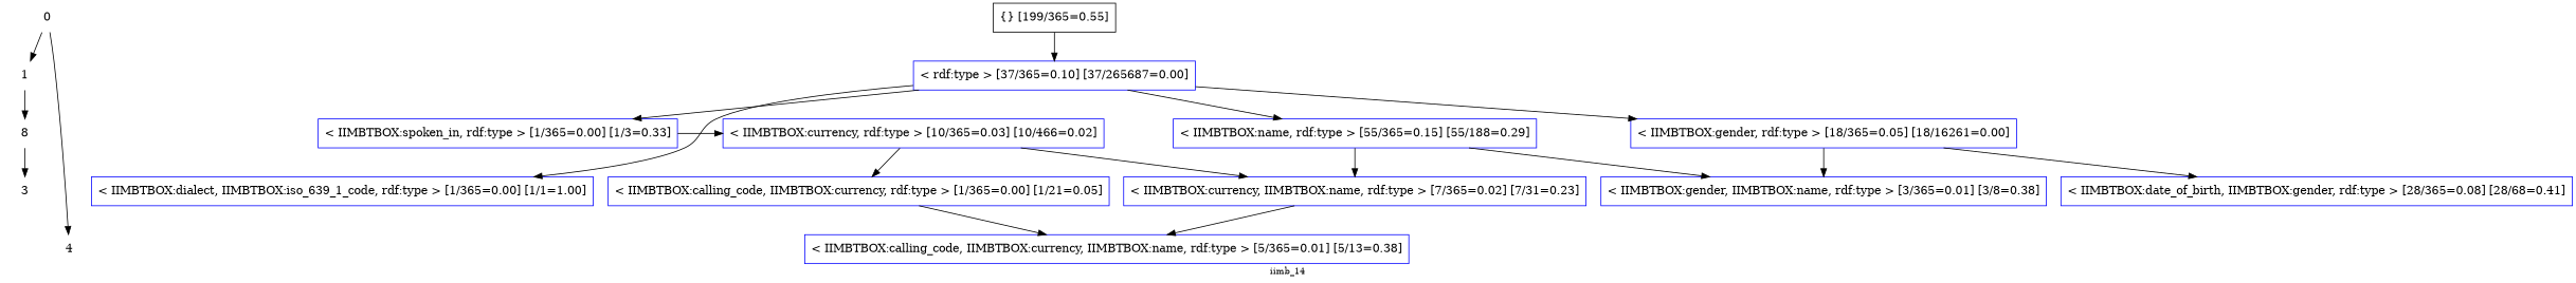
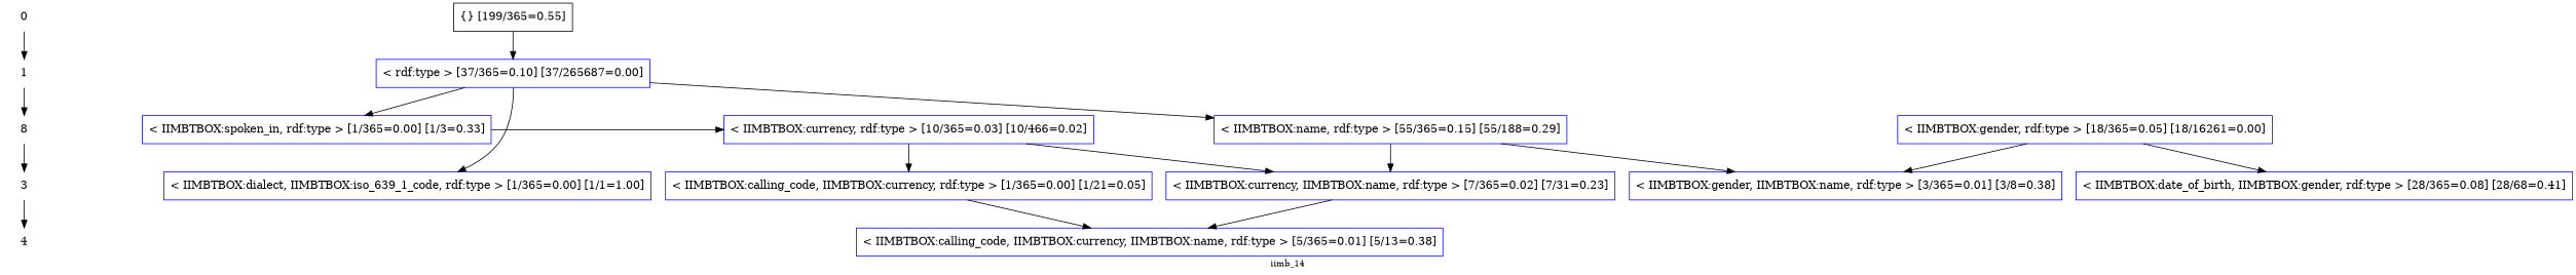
  digraph {
    fontsize=11.0
    label=iimb_14
    node [shape=rectangle color=blue style=solid]
    edge [color=black style=solid]
    n1 [label=0 shape=plaintext color="" style=""]
    n2 [color=black label="{} [199/365=0.55]"]
    n3 [label=1 shape=plaintext color="" style=""]
    n4 [label="< rdf:type > [37/365=0.10] [37/265687=0.00]"]
    n5 [label=8 shape=plaintext color="" style=""]
    n6 [label="< IIMBTBOX:currency, rdf:type > [10/365=0.03] [10/466=0.02]"]
    n7 [label="< IIMBTBOX:gender, rdf:type > [18/365=0.05] [18/16261=0.00]"]
    n8 [label="< IIMBTBOX:name, rdf:type > [55/365=0.15] [55/188=0.29]"]
    n9 [label="< IIMBTBOX:spoken_in, rdf:type > [1/365=0.00] [1/3=0.33]"]
    n10 [label=3 shape=plaintext color="" style=""]
    n11 [label="< IIMBTBOX:calling_code, IIMBTBOX:currency, rdf:type > [1/365=0.00] [1/21=0.05]"]
    n12 [label="< IIMBTBOX:currency, IIMBTBOX:name, rdf:type > [7/365=0.02] [7/31=0.23]"]
    n13 [label="< IIMBTBOX:date_of_birth, IIMBTBOX:gender, rdf:type > [28/365=0.08] [28/68=0.41]"]
    n14 [label="< IIMBTBOX:dialect, IIMBTBOX:iso_639_1_code, rdf:type > [1/365=0.00] [1/1=1.00]"]
    n15 [label="< IIMBTBOX:gender, IIMBTBOX:name, rdf:type > [3/365=0.01] [3/8=0.38]"]
    n16 [label=4 shape=plaintext color="" style=""]
    n17 [label="< IIMBTBOX:calling_code, IIMBTBOX:currency, IIMBTBOX:name, rdf:type > [5/365=0.01] [5/13=0.38]"]
    subgraph sub_1 {
      rank=same
      n1
      n2
    }
    subgraph sub_2 {
      rank=same
      n3
      n4
    }
    subgraph sub_3 {
      rank=same
      n5
      n6
      n7
      n8
      n9
    }
    subgraph sub_4 {
      rank=same
      n10
      n11
      n12
      n13
      n14
      n15
    }
    subgraph sub_5 {
      rank=same
      n16
      n17
    }
    n1 -> n3 [color="" style=""]
    n2 -> n4
    n3 -> n5 [color="" style=""]
-   n4 -> n7
    n4 -> n8
    n4 -> n9
    n4 -> n14
    n5 -> n10 [color="" style=""]
    n6 -> n11
    n6 -> n12
    n7 -> n13
    n7 -> n15
    n8 -> n12
    n8 -> n15
    n9 -> n6
-   n1 -> n16 [color="" style=""]
+   n10 -> n16 [color="" style=""]
    n11 -> n17
    n12 -> n17
  }
